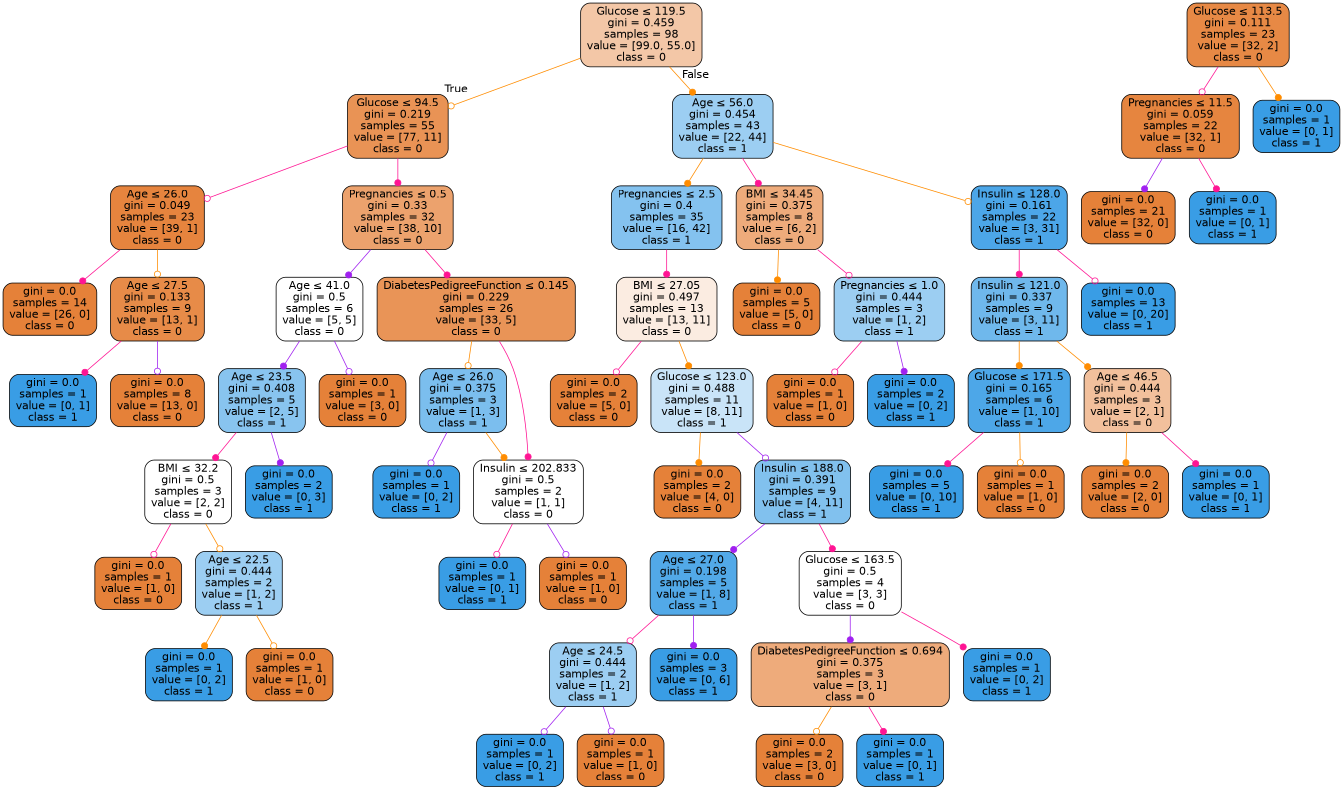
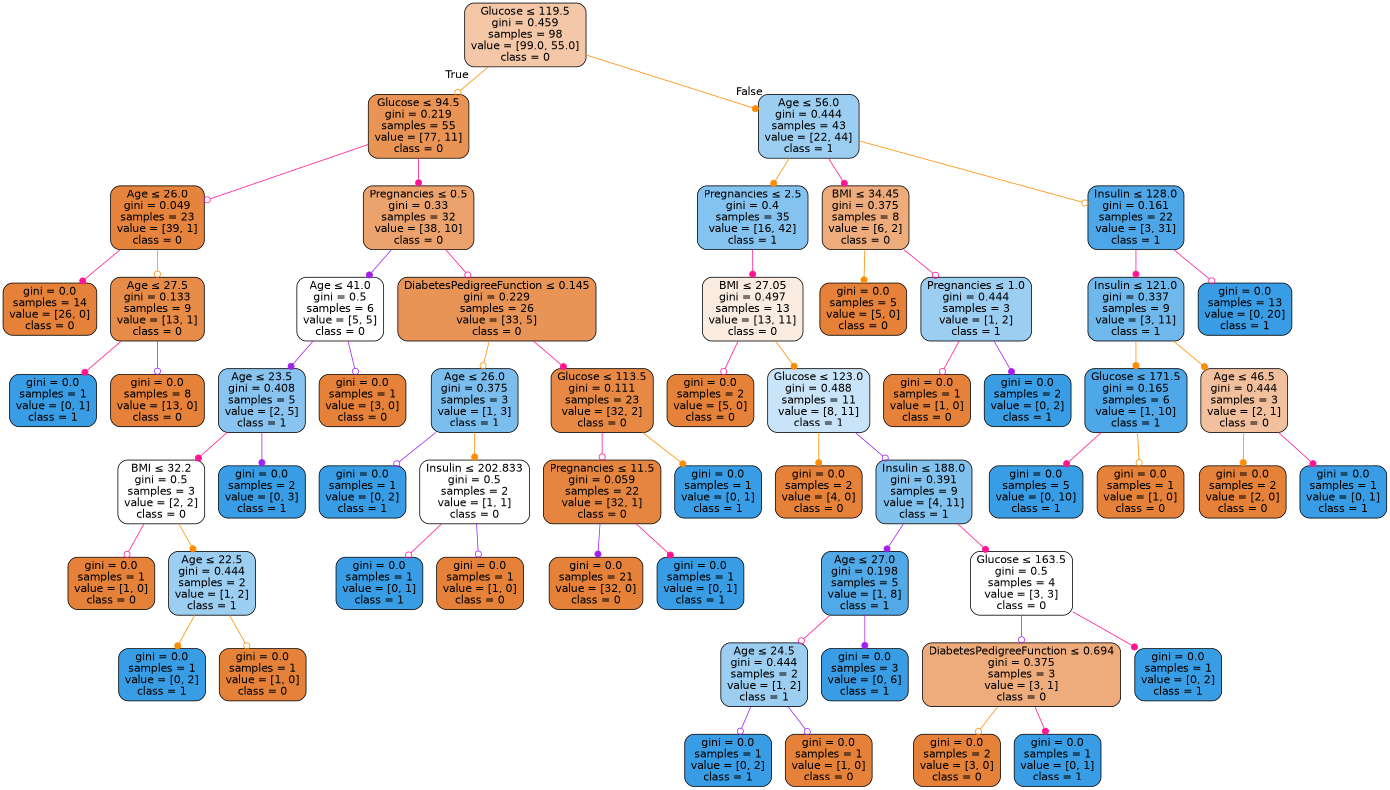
  digraph {
    node [color=black fillcolor="#e58139" fontname=helvetica shape=box style="filled, rounded"]
    edge [arrowhead=dot color=deeppink fontname=helvetica]
    n1 [fillcolor="#f3c7a7" label=<Glucose &le; 119.5<br/>gini = 0.459<br/>samples = 98<br/>value = [99.0, 55.0]<br/>class = 0>]
    n2 [fillcolor="#e99355" label=<Glucose &le; 94.5<br/>gini = 0.219<br/>samples = 55<br/>value = [77, 11]<br/>class = 0>]
-   n3 [fillcolor="#9ccef2" label=<Age &le; 56.0<br/>gini = 0.454<br/>samples = 43<br/>value = [22, 44]<br/>class = 1>]
+   n3 [fillcolor="#9ccef2" label=<Age &le; 56.0<br/>gini = 0.444<br/>samples = 43<br/>value = [22, 44]<br/>class = 1>]
    n4 [fillcolor="#e6843e" label=<Age &le; 26.0<br/>gini = 0.049<br/>samples = 23<br/>value = [39, 1]<br/>class = 0>]
    n5 [fillcolor="#eca26d" label=<Pregnancies &le; 0.5<br/>gini = 0.33<br/>samples = 32<br/>value = [38, 10]<br/>class = 0>]
    n6 [fillcolor="#84c2ef" label=<Pregnancies &le; 2.5<br/>gini = 0.4<br/>samples = 35<br/>value = [16, 42]<br/>class = 1>]
    n7 [fillcolor="#eeab7b" label=<BMI &le; 34.45<br/>gini = 0.375<br/>samples = 8<br/>value = [6, 2]<br/>class = 0>]
    n8 [fillcolor="#4ca6e8" label=<Insulin &le; 128.0<br/>gini = 0.161<br/>samples = 22<br/>value = [3, 31]<br/>class = 1>]
    n9 [label=<gini = 0.0<br/>samples = 14<br/>value = [26, 0]<br/>class = 0>]
    n10 [fillcolor="#e78b48" label=<Age &le; 27.5<br/>gini = 0.133<br/>samples = 9<br/>value = [13, 1]<br/>class = 0>]
    n11 [fillcolor="#ffffff" label=<Age &le; 41.0<br/>gini = 0.5<br/>samples = 6<br/>value = [5, 5]<br/>class = 0>]
    n12 [fillcolor="#e99457" label=<DiabetesPedigreeFunction &le; 0.145<br/>gini = 0.229<br/>samples = 26<br/>value = [33, 5]<br/>class = 0>]
    n13 [fillcolor="#399de5" label=<gini = 0.0<br/>samples = 1<br/>value = [0, 1]<br/>class = 1>]
    n14 [label=<gini = 0.0<br/>samples = 8<br/>value = [13, 0]<br/>class = 0>]
    n15 [fillcolor="#88c4ef" label=<Age &le; 23.5<br/>gini = 0.408<br/>samples = 5<br/>value = [2, 5]<br/>class = 1>]
    n16 [label=<gini = 0.0<br/>samples = 1<br/>value = [3, 0]<br/>class = 0>]
    n17 [fillcolor="#7bbeee" label=<Age &le; 26.0<br/>gini = 0.375<br/>samples = 3<br/>value = [1, 3]<br/>class = 1>]
    n18 [fillcolor="#e78945" label=<Glucose &le; 113.5<br/>gini = 0.111<br/>samples = 23<br/>value = [32, 2]<br/>class = 0>]
    n19 [fillcolor="#ffffff" label=<BMI &le; 32.2<br/>gini = 0.5<br/>samples = 3<br/>value = [2, 2]<br/>class = 0>]
    n20 [fillcolor="#399de5" label=<gini = 0.0<br/>samples = 2<br/>value = [0, 3]<br/>class = 1>]
    n21 [label=<gini = 0.0<br/>samples = 1<br/>value = [1, 0]<br/>class = 0>]
    n22 [fillcolor="#9ccef2" label=<Age &le; 22.5<br/>gini = 0.444<br/>samples = 2<br/>value = [1, 2]<br/>class = 1>]
    n23 [fillcolor="#399de5" label=<gini = 0.0<br/>samples = 1<br/>value = [0, 2]<br/>class = 1>]
    n24 [label=<gini = 0.0<br/>samples = 1<br/>value = [1, 0]<br/>class = 0>]
    n25 [fillcolor="#399de5" label=<gini = 0.0<br/>samples = 1<br/>value = [0, 2]<br/>class = 1>]
    n26 [fillcolor="#ffffff" label=<Insulin &le; 202.833<br/>gini = 0.5<br/>samples = 2<br/>value = [1, 1]<br/>class = 0>]
    n27 [fillcolor="#e6853f" label=<Pregnancies &le; 11.5<br/>gini = 0.059<br/>samples = 22<br/>value = [32, 1]<br/>class = 0>]
    n28 [fillcolor="#399de5" label=<gini = 0.0<br/>samples = 1<br/>value = [0, 1]<br/>class = 1>]
    n29 [fillcolor="#399de5" label=<gini = 0.0<br/>samples = 1<br/>value = [0, 1]<br/>class = 1>]
    n30 [label=<gini = 0.0<br/>samples = 1<br/>value = [1, 0]<br/>class = 0>]
    n31 [label=<gini = 0.0<br/>samples = 21<br/>value = [32, 0]<br/>class = 0>]
    n32 [fillcolor="#399de5" label=<gini = 0.0<br/>samples = 1<br/>value = [0, 1]<br/>class = 1>]
    n33 [fillcolor="#fbece1" label=<BMI &le; 27.05<br/>gini = 0.497<br/>samples = 13<br/>value = [13, 11]<br/>class = 0>]
    n34 [label=<gini = 0.0<br/>samples = 5<br/>value = [5, 0]<br/>class = 0>]
    n35 [fillcolor="#9ccef2" label=<Pregnancies &le; 1.0<br/>gini = 0.444<br/>samples = 3<br/>value = [1, 2]<br/>class = 1>]
    n36 [label=<gini = 0.0<br/>samples = 2<br/>value = [5, 0]<br/>class = 0>]
    n37 [fillcolor="#c9e4f8" label=<Glucose &le; 123.0<br/>gini = 0.488<br/>samples = 11<br/>value = [8, 11]<br/>class = 1>]
    n38 [fillcolor="#6fb8ec" label=<Insulin &le; 121.0<br/>gini = 0.337<br/>samples = 9<br/>value = [3, 11]<br/>class = 1>]
    n39 [fillcolor="#399de5" label=<gini = 0.0<br/>samples = 13<br/>value = [0, 20]<br/>class = 1>]
    n40 [label=<gini = 0.0<br/>samples = 2<br/>value = [4, 0]<br/>class = 0>]
    n41 [fillcolor="#81c1ee" label=<Insulin &le; 188.0<br/>gini = 0.391<br/>samples = 9<br/>value = [4, 11]<br/>class = 1>]
    n42 [fillcolor="#52a9e8" label=<Age &le; 27.0<br/>gini = 0.198<br/>samples = 5<br/>value = [1, 8]<br/>class = 1>]
    n43 [fillcolor="#ffffff" label=<Glucose &le; 163.5<br/>gini = 0.5<br/>samples = 4<br/>value = [3, 3]<br/>class = 0>]
    n44 [fillcolor="#9ccef2" label=<Age &le; 24.5<br/>gini = 0.444<br/>samples = 2<br/>value = [1, 2]<br/>class = 1>]
    n45 [fillcolor="#399de5" label=<gini = 0.0<br/>samples = 3<br/>value = [0, 6]<br/>class = 1>]
    n46 [fillcolor="#eeab7b" label=<DiabetesPedigreeFunction &le; 0.694<br/>gini = 0.375<br/>samples = 3<br/>value = [3, 1]<br/>class = 0>]
    n47 [fillcolor="#399de5" label=<gini = 0.0<br/>samples = 1<br/>value = [0, 2]<br/>class = 1>]
    n48 [fillcolor="#399de5" label=<gini = 0.0<br/>samples = 1<br/>value = [0, 2]<br/>class = 1>]
    n49 [label=<gini = 0.0<br/>samples = 1<br/>value = [1, 0]<br/>class = 0>]
    n50 [label=<gini = 0.0<br/>samples = 2<br/>value = [3, 0]<br/>class = 0>]
    n51 [fillcolor="#399de5" label=<gini = 0.0<br/>samples = 1<br/>value = [0, 1]<br/>class = 1>]
    n52 [fillcolor="#4da7e8" label=<Glucose &le; 171.5<br/>gini = 0.165<br/>samples = 6<br/>value = [1, 10]<br/>class = 1>]
    n53 [fillcolor="#f2c09c" label=<Age &le; 46.5<br/>gini = 0.444<br/>samples = 3<br/>value = [2, 1]<br/>class = 0>]
    n54 [fillcolor="#399de5" label=<gini = 0.0<br/>samples = 5<br/>value = [0, 10]<br/>class = 1>]
    n55 [label=<gini = 0.0<br/>samples = 1<br/>value = [1, 0]<br/>class = 0>]
    n56 [label=<gini = 0.0<br/>samples = 2<br/>value = [2, 0]<br/>class = 0>]
    n57 [fillcolor="#399de5" label=<gini = 0.0<br/>samples = 1<br/>value = [0, 1]<br/>class = 1>]
    n58 [label=<gini = 0.0<br/>samples = 1<br/>value = [1, 0]<br/>class = 0>]
    n59 [fillcolor="#399de5" label=<gini = 0.0<br/>samples = 2<br/>value = [0, 2]<br/>class = 1>]
    n1 -> n2 [arrowhead=odot color=darkorange headlabel=True labelangle=45 labeldistance=2.5]
    n1 -> n3 [color=darkorange headlabel=False labelangle=-45 labeldistance=2.5]
    n2 -> n4 [arrowhead=odot]
    n2 -> n5
    n3 -> n6 [color=darkorange]
    n3 -> n7
    n3 -> n8 [arrowhead=odot color=darkorange]
    n4 -> n9
    n4 -> n10 [arrowhead=odot color=darkorange]
    n5 -> n11 [color=purple]
-   n5 -> n12
+   n5 -> n12 [arrowhead=odot]
    n6 -> n33
    n7 -> n34 [color=darkorange]
    n7 -> n35 [arrowhead=odot]
    n8 -> n38
    n8 -> n39 [arrowhead=odot]
    n10 -> n13
    n10 -> n14 [arrowhead=odot color=purple]
    n11 -> n15 [color=purple]
    n11 -> n16 [arrowhead=odot color=purple]
    n12 -> n17 [arrowhead=odot color=darkorange]
-   n12 -> n26
+   n12 -> n18
    n15 -> n19
    n15 -> n20 [color=purple]
    n17 -> n25 [arrowhead=odot color=purple]
    n17 -> n26 [color=darkorange]
    n18 -> n27 [arrowhead=odot]
    n18 -> n28 [color=darkorange]
    n19 -> n21 [arrowhead=odot]
-   n19 -> n22 [arrowhead=odot color=darkorange]
+   n19 -> n22 [color=darkorange]
    n22 -> n23 [color=darkorange]
    n22 -> n24 [arrowhead=odot color=darkorange]
    n26 -> n29 [arrowhead=odot]
    n26 -> n30 [arrowhead=odot color=purple]
    n27 -> n31 [color=purple]
    n27 -> n32
    n33 -> n36 [arrowhead=odot]
    n33 -> n37 [color=darkorange]
    n35 -> n58 [arrowhead=odot]
    n35 -> n59 [color=purple]
    n37 -> n40 [color=darkorange]
    n37 -> n41 [arrowhead=odot color=purple]
    n38 -> n52 [color=darkorange]
    n38 -> n53 [color=darkorange]
    n41 -> n42 [color=purple]
    n41 -> n43
    n42 -> n44 [arrowhead=odot]
    n42 -> n45 [color=purple]
-   n43 -> n46 [color=purple]
+   n43 -> n46 [arrowhead=odot color=purple]
    n43 -> n47
    n44 -> n48 [arrowhead=odot color=purple]
    n44 -> n49 [arrowhead=odot color=purple]
    n46 -> n50 [arrowhead=odot color=darkorange]
    n46 -> n51
    n52 -> n54
    n52 -> n55 [arrowhead=odot color=darkorange]
    n53 -> n56 [color=darkorange]
    n53 -> n57
  }
